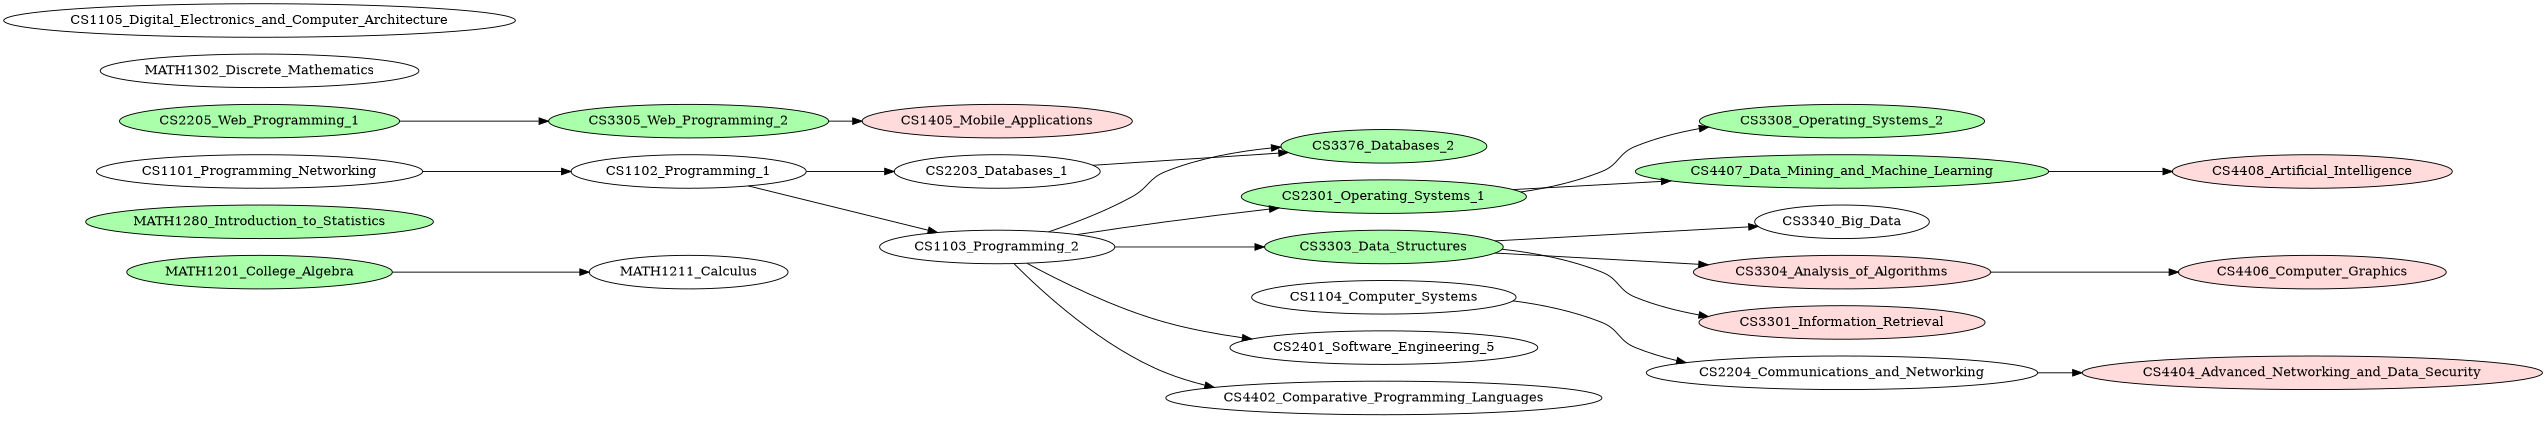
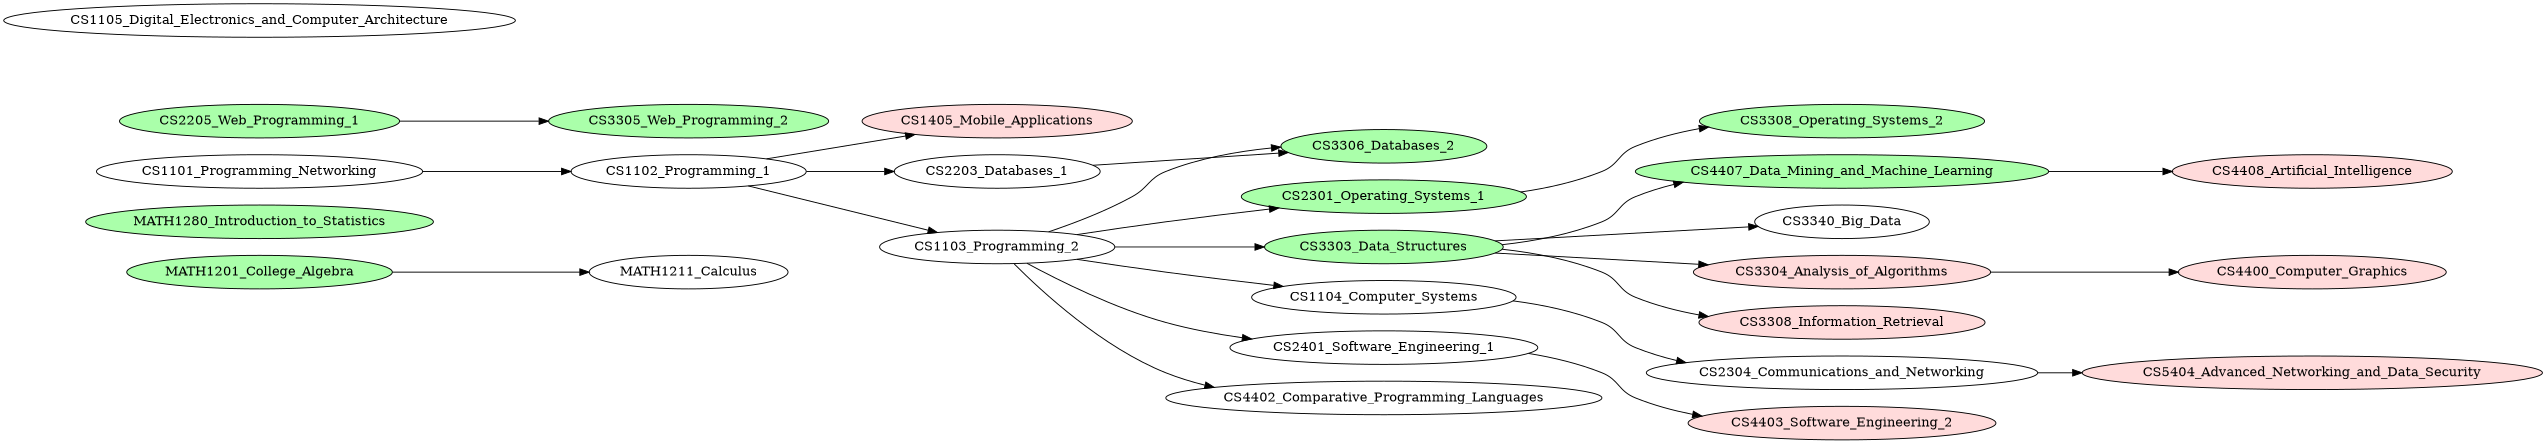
  digraph {
    rankdir=LR
    node [style=filled]
    MATH1201_College_Algebra [fillcolor="#aaffaa"]
    MATH1211_Calculus [style=""]
    MATH1280_Introduction_to_Statistics [fillcolor="#aaffaa"]
    CS2205_Web_Programming_1 [fillcolor="#aaffaa"]
    CS3305_Web_Programming_2 [fillcolor="#aaffaa"]
    n6 [fillcolor="#FFDBDB" label=CS1405_Mobile_Applications]
    CS2301_Operating_Systems_1 [fillcolor="#aaffaa"]
    n8 [fillcolor="#aaffaa" label=CS3308_Operating_Systems_2]
    CS3303_Data_Structures [fillcolor="#aaffaa"]
    CS4407_Data_Mining_and_Machine_Learning [fillcolor="#aaffaa"]
    CS3340_Big_Data [style=""]
    CS3304_Analysis_of_Algorithms [fillcolor="#FFDBDB"]
-   CS3308_Information_Retrieval [fillcolor="#FFDBDB" label=CS3301_Information_Retrieval]
+   CS3308_Information_Retrieval [fillcolor="#FFDBDB"]
    CS4408_Artificial_Intelligence [fillcolor="#FFDBDB"]
-   CS4406_Computer_Graphics [fillcolor="#FFDBDB"]
-   CS3306_Databases_2 [fillcolor="#aaffaa" label=CS3376_Databases_2]
+   CS4406_Computer_Graphics [fillcolor="#FFDBDB" label=CS4400_Computer_Graphics]
+   CS3306_Databases_2 [fillcolor="#aaffaa"]
    n17 [label=CS1101_Programming_Networking style=""]
    CS1102_Programming_1 [style=""]
    CS1103_Programming_2 [style=""]
    CS2203_Databases_1 [style=""]
-   MATH1302_Discrete_Mathematics [style=""]
    CS1105_Digital_Electronics_and_Computer_Architecture [style=""]
    CS1104_Computer_Systems [style=""]
-   CS2401_Software_Engineering_1 [label=CS2401_Software_Engineering_5 style=""]
+   CS2401_Software_Engineering_1 [style=""]
    CS4402_Comparative_Programming_Languages [style=""]
-   CS2204_Communications_and_Networking [style=""]
-   CS4404_Advanced_Networking_and_Data_Security [fillcolor="#FFDBDB"]
+   CS2204_Communications_and_Networking [label=CS2304_Communications_and_Networking style=""]
+   CS4403_Software_Engineering_2 [fillcolor="#FFDBDB"]
+   CS4404_Advanced_Networking_and_Data_Security [fillcolor="#FFDBDB" label=CS5404_Advanced_Networking_and_Data_Security]
    MATH1201_College_Algebra -> MATH1211_Calculus
    CS2205_Web_Programming_1 -> CS3305_Web_Programming_2
-   CS3305_Web_Programming_2 -> n6
+   CS1102_Programming_1 -> n6
    CS2301_Operating_Systems_1 -> n8
-   CS2301_Operating_Systems_1 -> CS4407_Data_Mining_and_Machine_Learning
+   CS3303_Data_Structures -> CS4407_Data_Mining_and_Machine_Learning
    CS3303_Data_Structures -> CS3340_Big_Data
    CS3303_Data_Structures -> CS3304_Analysis_of_Algorithms
    CS3303_Data_Structures -> CS3308_Information_Retrieval
    CS4407_Data_Mining_and_Machine_Learning -> CS4408_Artificial_Intelligence
    CS3304_Analysis_of_Algorithms -> CS4406_Computer_Graphics
    n17 -> CS1102_Programming_1
    CS1102_Programming_1 -> CS1103_Programming_2
    CS1102_Programming_1 -> CS2203_Databases_1
    CS1103_Programming_2 -> CS2301_Operating_Systems_1
    CS1103_Programming_2 -> CS3303_Data_Structures
    CS1103_Programming_2 -> CS3306_Databases_2
+   CS1103_Programming_2 -> CS1104_Computer_Systems
    CS1103_Programming_2 -> CS2401_Software_Engineering_1
    CS1103_Programming_2 -> CS4402_Comparative_Programming_Languages
    CS2203_Databases_1 -> CS3306_Databases_2
    CS1104_Computer_Systems -> CS2204_Communications_and_Networking
+   CS2401_Software_Engineering_1 -> CS4403_Software_Engineering_2
    CS2204_Communications_and_Networking -> CS4404_Advanced_Networking_and_Data_Security
  }
